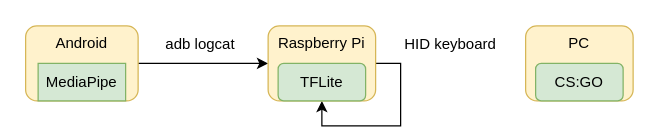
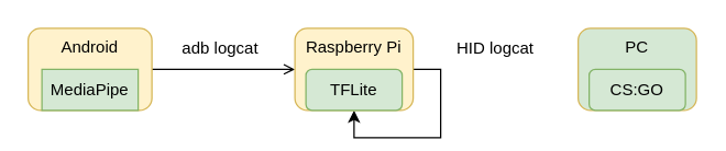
  <mxCell id="0" />
  <mxCell id="1" parent="0" />
- <mxCell id="2" style="edgeStyle=orthogonalEdgeStyle;rounded=0;orthogonalLoop=1;jettySize=auto;html=1;exitX=1;exitY=0.5;exitDx=0;exitDy=0;entryX=0;entryY=0.5;entryDx=0;entryDy=0;" edge="1" parent="1" source="3" target="5"><mxGeometry relative="1" as="geometry" /></mxCell>
+ <mxCell id="2" style="edgeStyle=orthogonalEdgeStyle;rounded=0;orthogonalLoop=1;jettySize=auto;html=1;exitX=1;exitY=0.5;exitDx=0;exitDy=0;entryX=0;entryY=0.5;entryDx=0;entryDy=0;endArrow=open;" edge="1" parent="1" source="3" target="5"><mxGeometry relative="1" as="geometry" /></mxCell>
  <mxCell id="3" value="Android" style="rounded=1;whiteSpace=wrap;html=1;verticalAlign=top;fillColor=#fff2cc;strokeColor=#d6b656;" vertex="1" parent="1"><mxGeometry x="20" y="20" width="90" height="60" as="geometry" /></mxCell>
  <mxCell id="4" style="edgeStyle=orthogonalEdgeStyle;rounded=0;orthogonalLoop=1;jettySize=auto;html=1;exitX=1;exitY=0.5;exitDx=0;exitDy=0;" edge="1" parent="1" source="5" target="10"><mxGeometry relative="1" as="geometry" /></mxCell>
  <mxCell id="5" value="Raspberry Pi" style="rounded=1;whiteSpace=wrap;html=1;verticalAlign=top;fillColor=#fff2cc;strokeColor=#d6b656;" vertex="1" parent="1"><mxGeometry x="214" y="20" width="86" height="60" as="geometry" /></mxCell>
  <mxCell id="6" value="adb logcat" style="text;html=1;strokeColor=none;fillColor=none;align=center;verticalAlign=middle;whiteSpace=wrap;rounded=0;" vertex="1" parent="1"><mxGeometry x="130" y="20" width="60" height="30" as="geometry" /></mxCell>
- <mxCell id="7" value="PC" style="rounded=1;whiteSpace=wrap;html=1;verticalAlign=top;fillColor=#fff2cc;strokeColor=#d6b656;" vertex="1" parent="1"><mxGeometry x="420" y="20" width="86" height="60" as="geometry" /></mxCell>
- <mxCell id="8" value="HID keyboard" style="text;html=1;strokeColor=none;fillColor=none;align=center;verticalAlign=middle;whiteSpace=wrap;rounded=0;" vertex="1" parent="1"><mxGeometry x="320" y="20" width="80" height="30" as="geometry" /></mxCell>
+ <mxCell id="7" value="PC" style="rounded=1;whiteSpace=wrap;html=1;verticalAlign=top;fillColor=#d5e8d4;strokeColor=#d6b656;" vertex="1" parent="1"><mxGeometry x="420" y="20" width="86" height="60" as="geometry" /></mxCell>
+ <mxCell id="8" value="HID logcat" style="text;html=1;strokeColor=none;fillColor=none;align=center;verticalAlign=middle;whiteSpace=wrap;rounded=0;" vertex="1" parent="1"><mxGeometry x="320" y="20" width="80" height="30" as="geometry" /></mxCell>
  <mxCell id="9" value="MediaPipe" style="whiteSpace=wrap;html=1;fillColor=#d5e8d4;strokeColor=#82b366;rounded=0;" vertex="1" parent="1"><mxGeometry x="30" y="50" width="70" height="30" as="geometry" /></mxCell>
  <mxCell id="10" value="TFLite" style="rounded=1;whiteSpace=wrap;html=1;fillColor=#d5e8d4;strokeColor=#82b366;" vertex="1" parent="1"><mxGeometry x="222" y="50" width="70" height="30" as="geometry" /></mxCell>
  <mxCell id="11" value="CS:GO" style="rounded=1;whiteSpace=wrap;html=1;fillColor=#d5e8d4;strokeColor=#82b366;" vertex="1" parent="1"><mxGeometry x="428" y="50" width="70" height="30" as="geometry" /></mxCell>
